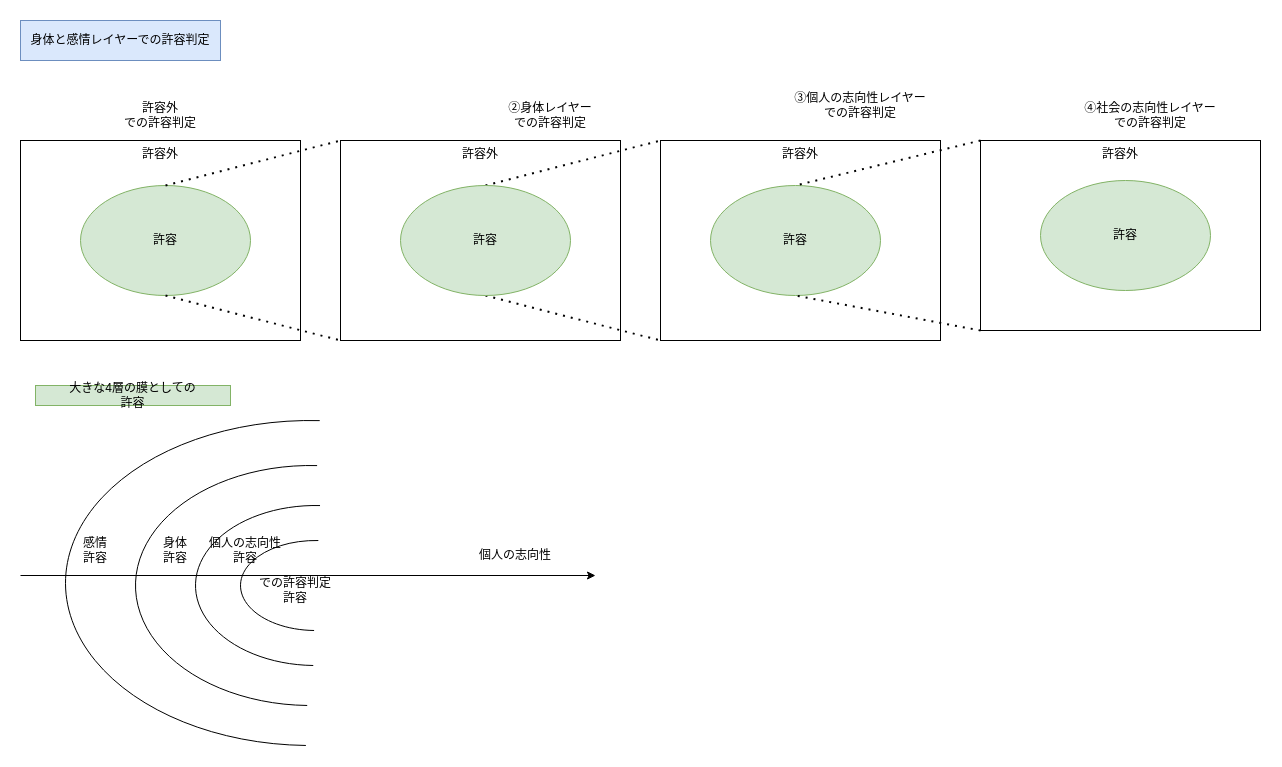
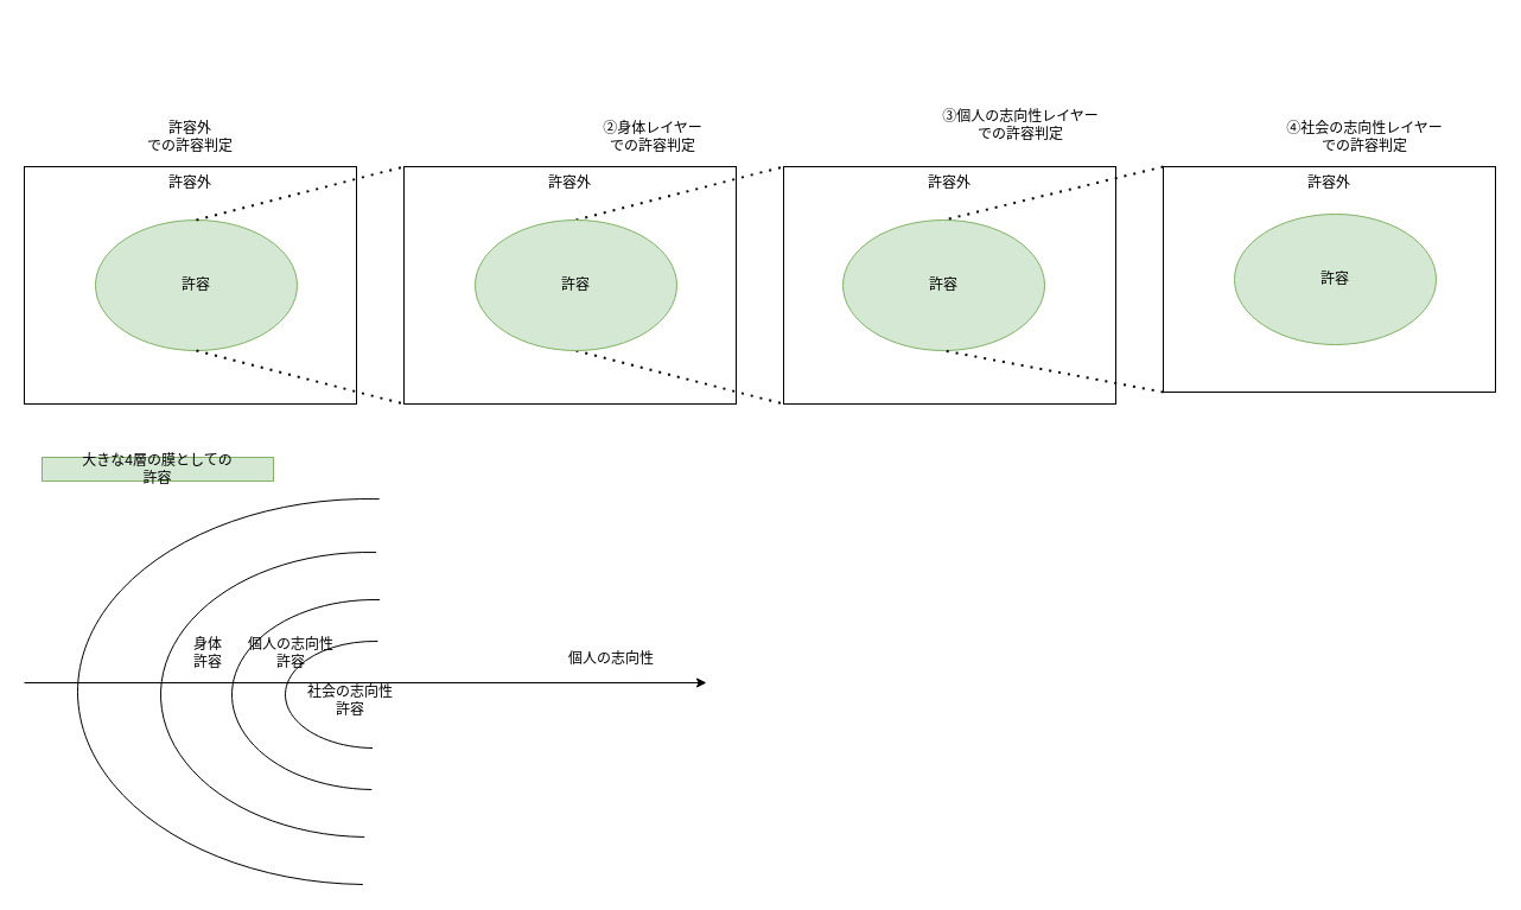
  <mxCell id="0" />
  <mxCell id="1" parent="0" />
  <mxCell id="2" value="" style="verticalLabelPosition=bottom;verticalAlign=top;html=1;shape=mxgraph.basic.arc;startAngle=0.503;endAngle=0.006;" vertex="1" parent="1"><mxGeometry x="65" y="420" width="490" height="325" as="geometry" /></mxCell>
- <mxCell id="3" value="身体と感情レイヤーでの許容判定" style="text;html=1;align=center;verticalAlign=middle;whiteSpace=wrap;rounded=0;fillColor=#dae8fc;strokeColor=#6c8ebf;" vertex="1" parent="1"><mxGeometry x="20" y="20" width="200" height="40" as="geometry" /></mxCell>
  <mxCell id="4" value="許容外" style="rounded=0;whiteSpace=wrap;html=1;labelPosition=center;verticalLabelPosition=middle;align=center;verticalAlign=top;" vertex="1" parent="1"><mxGeometry x="20" y="140" width="280" height="200" as="geometry" /></mxCell>
  <mxCell id="5" value="許容" style="ellipse;whiteSpace=wrap;html=1;fillColor=#d5e8d4;strokeColor=#82b366;" vertex="1" parent="1"><mxGeometry x="80" y="185" width="170" height="110" as="geometry" /></mxCell>
  <mxCell id="6" value="許容外" style="rounded=0;whiteSpace=wrap;html=1;labelPosition=center;verticalLabelPosition=middle;align=center;verticalAlign=top;" vertex="1" parent="1"><mxGeometry x="340" y="140" width="280" height="200" as="geometry" /></mxCell>
  <mxCell id="7" value="" style="endArrow=none;dashed=1;html=1;dashPattern=1 3;strokeWidth=2;rounded=0;exitX=0.5;exitY=0;exitDx=0;exitDy=0;entryX=0;entryY=0;entryDx=0;entryDy=0;" edge="1" parent="1" source="5" target="6"><mxGeometry width="50" height="50" relative="1" as="geometry"><mxPoint x="160" y="180" as="sourcePoint" /><mxPoint x="490" y="350" as="targetPoint" /></mxGeometry></mxCell>
  <mxCell id="8" value="" style="endArrow=none;dashed=1;html=1;dashPattern=1 3;strokeWidth=2;rounded=0;exitX=0.5;exitY=1;exitDx=0;exitDy=0;entryX=0;entryY=1;entryDx=0;entryDy=0;" edge="1" parent="1" source="5" target="6"><mxGeometry width="50" height="50" relative="1" as="geometry"><mxPoint x="160" y="290" as="sourcePoint" /><mxPoint x="520" y="390" as="targetPoint" /></mxGeometry></mxCell>
  <mxCell id="9" value="許容外&lt;div&gt;での許容判定&lt;/div&gt;" style="text;html=1;align=center;verticalAlign=middle;whiteSpace=wrap;rounded=0;" vertex="1" parent="1"><mxGeometry x="80" y="100" width="160" height="30" as="geometry" /></mxCell>
  <mxCell id="10" value="➁身体レイヤー&lt;div&gt;での許容判定&lt;/div&gt;" style="text;html=1;align=center;verticalAlign=middle;whiteSpace=wrap;rounded=0;" vertex="1" parent="1"><mxGeometry x="470" y="100" width="160" height="30" as="geometry" /></mxCell>
  <mxCell id="11" value="許容外" style="rounded=0;whiteSpace=wrap;html=1;labelPosition=center;verticalLabelPosition=middle;align=center;verticalAlign=top;" vertex="1" parent="1"><mxGeometry x="660" y="140" width="280" height="200" as="geometry" /></mxCell>
  <mxCell id="12" value="③個人の志向性レイヤー&lt;div&gt;での許容判定&lt;/div&gt;" style="text;html=1;align=center;verticalAlign=middle;whiteSpace=wrap;rounded=0;" vertex="1" parent="1"><mxGeometry x="780" y="90" width="160" height="30" as="geometry" /></mxCell>
  <mxCell id="13" value="" style="endArrow=none;dashed=1;html=1;dashPattern=1 3;strokeWidth=2;rounded=0;exitX=0.5;exitY=0;exitDx=0;exitDy=0;entryX=0;entryY=0;entryDx=0;entryDy=0;" edge="1" parent="1" source="15" target="11"><mxGeometry width="50" height="50" relative="1" as="geometry"><mxPoint x="527.02" y="182.97" as="sourcePoint" /><mxPoint x="730" y="400" as="targetPoint" /></mxGeometry></mxCell>
  <mxCell id="14" value="" style="endArrow=none;dashed=1;html=1;dashPattern=1 3;strokeWidth=2;rounded=0;entryX=0;entryY=1;entryDx=0;entryDy=0;exitX=0.5;exitY=1;exitDx=0;exitDy=0;" edge="1" parent="1" source="15" target="11"><mxGeometry width="50" height="50" relative="1" as="geometry"><mxPoint x="520" y="290" as="sourcePoint" /><mxPoint x="730" y="330" as="targetPoint" /></mxGeometry></mxCell>
  <mxCell id="15" value="許容" style="ellipse;whiteSpace=wrap;html=1;fillColor=#d5e8d4;strokeColor=#82b366;" vertex="1" parent="1"><mxGeometry x="400" y="185" width="170" height="110" as="geometry" /></mxCell>
  <mxCell id="16" value="許容" style="ellipse;whiteSpace=wrap;html=1;fillColor=#d5e8d4;strokeColor=#82b366;" vertex="1" parent="1"><mxGeometry x="710" y="185" width="170" height="110" as="geometry" /></mxCell>
  <mxCell id="17" value="許容外" style="rounded=0;whiteSpace=wrap;html=1;labelPosition=center;verticalLabelPosition=middle;align=center;verticalAlign=top;" vertex="1" parent="1"><mxGeometry x="980" y="140" width="280" height="190" as="geometry" /></mxCell>
  <mxCell id="18" value="許容" style="ellipse;whiteSpace=wrap;html=1;fillColor=#d5e8d4;strokeColor=#82b366;" vertex="1" parent="1"><mxGeometry x="1040" y="180" width="170" height="110" as="geometry" /></mxCell>
  <mxCell id="19" value="④社会の志向性レイヤー&lt;div&gt;での許容判定&lt;/div&gt;" style="text;html=1;align=center;verticalAlign=middle;whiteSpace=wrap;rounded=0;" vertex="1" parent="1"><mxGeometry x="1070" y="100" width="160" height="30" as="geometry" /></mxCell>
  <mxCell id="20" value="" style="endArrow=none;dashed=1;html=1;dashPattern=1 3;strokeWidth=2;rounded=0;exitX=0;exitY=0;exitDx=0;exitDy=0;entryX=0.5;entryY=0;entryDx=0;entryDy=0;" edge="1" parent="1" source="17" target="16"><mxGeometry width="50" height="50" relative="1" as="geometry"><mxPoint x="810" y="260" as="sourcePoint" /><mxPoint x="750" y="445" as="targetPoint" /></mxGeometry></mxCell>
  <mxCell id="21" value="" style="endArrow=none;dashed=1;html=1;dashPattern=1 3;strokeWidth=2;rounded=0;exitX=0;exitY=1;exitDx=0;exitDy=0;entryX=0.5;entryY=1;entryDx=0;entryDy=0;" edge="1" parent="1" source="17" target="16"><mxGeometry width="50" height="50" relative="1" as="geometry"><mxPoint x="825" y="600" as="sourcePoint" /><mxPoint x="600" y="640" as="targetPoint" /></mxGeometry></mxCell>
- <mxCell id="22" value="感情&lt;div&gt;許容&lt;/div&gt;" style="text;html=1;align=center;verticalAlign=middle;whiteSpace=wrap;rounded=0;" vertex="1" parent="1"><mxGeometry x="65" y="535" width="60" height="30" as="geometry" /></mxCell>
  <mxCell id="23" value="" style="verticalLabelPosition=bottom;verticalAlign=top;html=1;shape=mxgraph.basic.arc;startAngle=0.503;endAngle=0.006;" vertex="1" parent="1"><mxGeometry x="135" y="465" width="350" height="240" as="geometry" /></mxCell>
  <mxCell id="24" value="身体&lt;div&gt;許容&lt;/div&gt;" style="text;html=1;align=center;verticalAlign=middle;whiteSpace=wrap;rounded=0;" vertex="1" parent="1"><mxGeometry x="145" y="535" width="60" height="30" as="geometry" /></mxCell>
  <mxCell id="25" value="" style="endArrow=classic;html=1;rounded=0;" edge="1" parent="1"><mxGeometry width="50" height="50" relative="1" as="geometry"><mxPoint x="20" y="575" as="sourcePoint" /><mxPoint x="595" y="575" as="targetPoint" /></mxGeometry></mxCell>
  <mxCell id="26" value="" style="verticalLabelPosition=bottom;verticalAlign=top;html=1;shape=mxgraph.basic.arc;startAngle=0.503;endAngle=0.006;" vertex="1" parent="1"><mxGeometry x="195" y="505" width="240" height="160" as="geometry" /></mxCell>
  <mxCell id="27" value="個人の志向性&lt;div&gt;許容&lt;/div&gt;" style="text;html=1;align=center;verticalAlign=middle;whiteSpace=wrap;rounded=0;" vertex="1" parent="1"><mxGeometry x="205" y="535" width="80" height="30" as="geometry" /></mxCell>
  <mxCell id="28" value="" style="verticalLabelPosition=bottom;verticalAlign=top;html=1;shape=mxgraph.basic.arc;startAngle=0.503;endAngle=0.006;" vertex="1" parent="1"><mxGeometry x="240" y="540" width="150" height="90" as="geometry" /></mxCell>
- <mxCell id="29" value="での許容判定&lt;div&gt;許容&lt;/div&gt;" style="text;html=1;align=center;verticalAlign=middle;whiteSpace=wrap;rounded=0;" vertex="1" parent="1"><mxGeometry x="255" y="575" width="80" height="30" as="geometry" /></mxCell>
+ <mxCell id="29" value="社会の志向性&lt;div&gt;許容&lt;/div&gt;" style="text;html=1;align=center;verticalAlign=middle;whiteSpace=wrap;rounded=0;" vertex="1" parent="1"><mxGeometry x="255" y="575" width="80" height="30" as="geometry" /></mxCell>
  <mxCell id="30" value="大きな4層の膜としての&lt;div&gt;許容&lt;/div&gt;" style="text;html=1;align=center;verticalAlign=middle;whiteSpace=wrap;rounded=0;fillColor=#d5e8d4;strokeColor=#82b366;" vertex="1" parent="1"><mxGeometry x="35" y="385" width="195" height="20" as="geometry" /></mxCell>
  <mxCell id="31" value="個人の志向性" style="text;html=1;align=center;verticalAlign=middle;whiteSpace=wrap;rounded=0;" vertex="1" parent="1"><mxGeometry x="475" y="540" width="80" height="30" as="geometry" /></mxCell>
